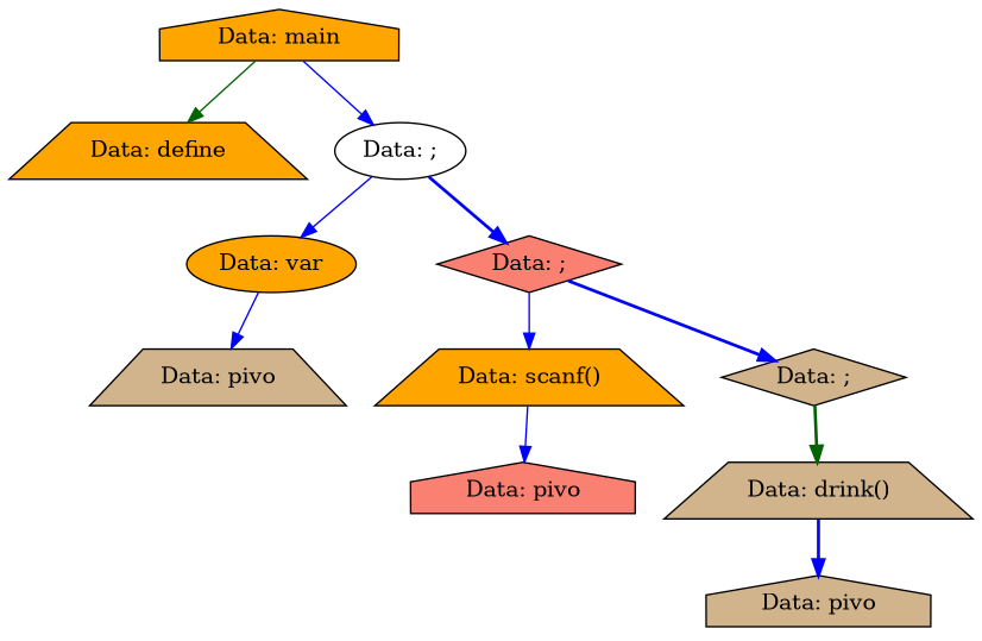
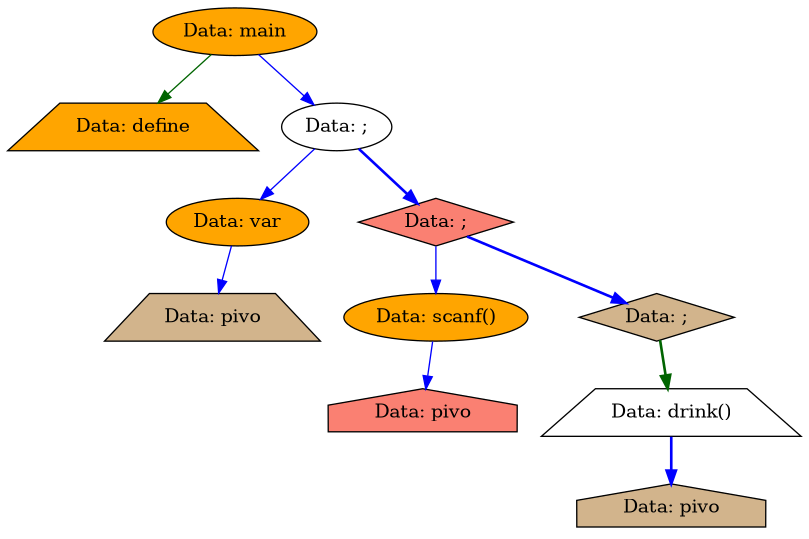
  digraph {
    node [fillcolor=orange shape=ellipse style=filled]
    edge [color=blue style=solid]
    n1 [label="Data: define" shape=trapezium]
-   n2 [label="Data: main" shape=house]
+   n2 [label="Data: main"]
    n3 [fillcolor=white label="Data: ;"]
    n4 [label="Data: var"]
    n5 [fillcolor=salmon label="Data: ;" shape=diamond]
    n6 [fillcolor=tan label="Data: pivo" shape=trapezium]
-   n7 [label="Data: scanf()" shape=trapezium]
+   n7 [label="Data: scanf()"]
    n8 [fillcolor=tan label="Data: ;" shape=diamond]
    n9 [fillcolor=salmon label="Data: pivo" shape=house]
-   n10 [fillcolor=tan label="Data: drink()" shape=trapezium]
+   n10 [fillcolor=white label="Data: drink()" shape=trapezium]
    n11 [fillcolor=tan label="Data: pivo" shape=house]
    n2 -> n1 [color=darkgreen]
    n2 -> n3
    n3 -> n4
    n3 -> n5 [style=bold]
    n4 -> n6
    n5 -> n7
    n5 -> n8 [style=bold]
    n7 -> n9
    n8 -> n10 [color=darkgreen style=bold]
    n10 -> n11 [style=bold]
  }
